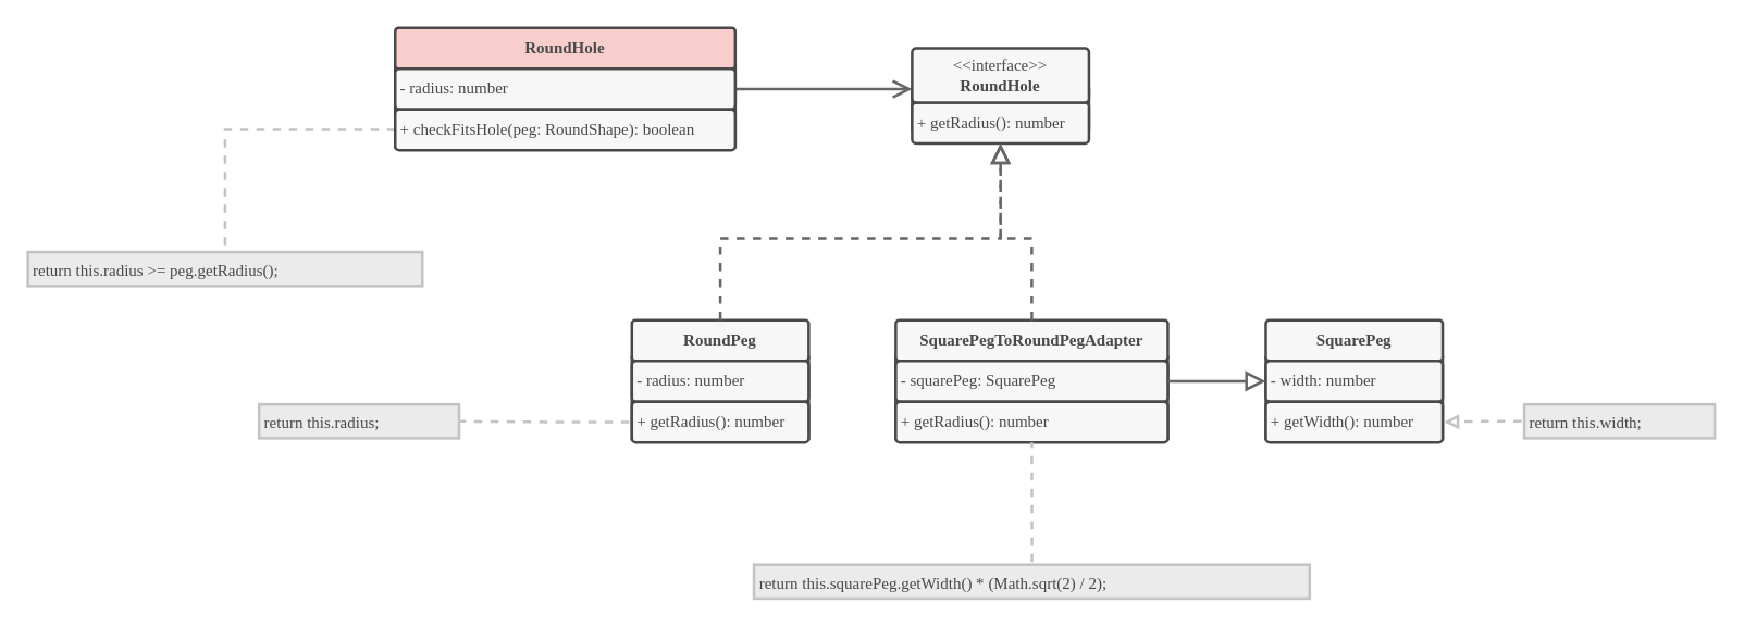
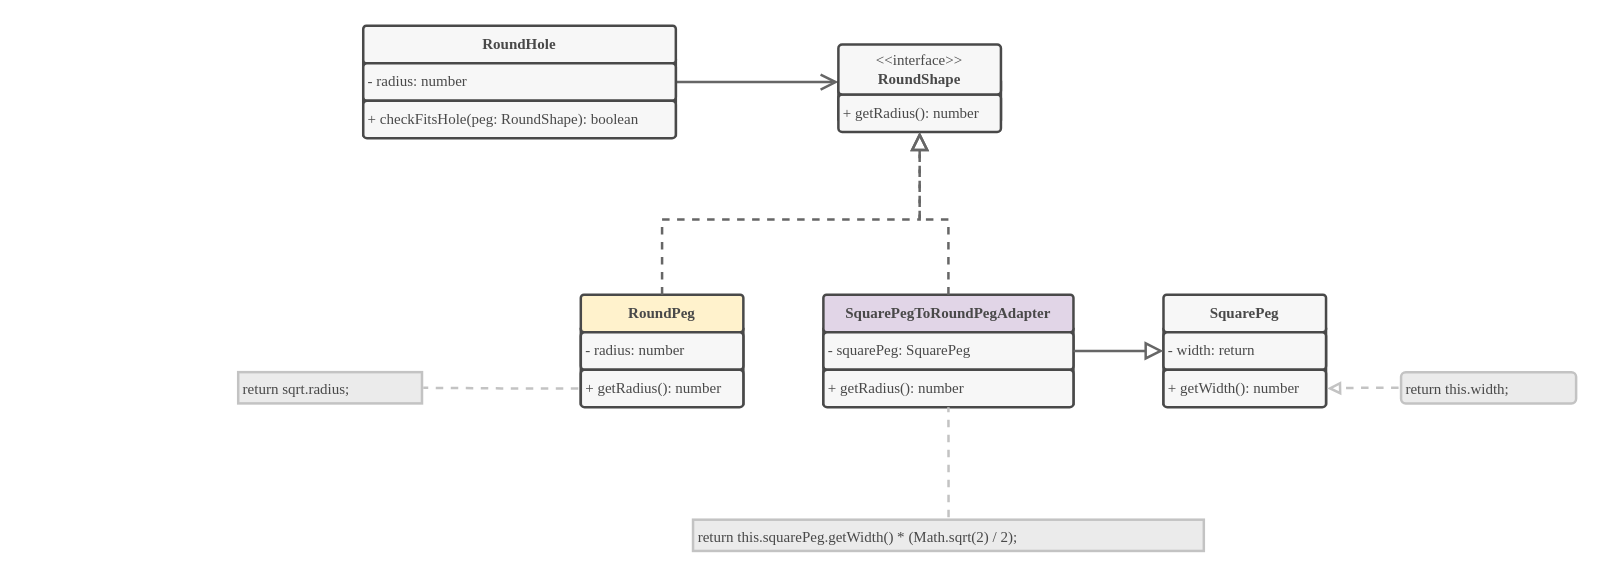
  <mxCell id="0" />
  <mxCell id="1" parent="0" />
  <mxCell id="2" style="edgeStyle=orthogonalEdgeStyle;html=1;fontFamily=Helvetica;fontSource=https%3A%2F%2Ffonts.googleapis.com%2Fcss%3Ffamily%3DFira%2BCode%2BMedium;exitX=1;exitY=0.5;exitDx=0;exitDy=0;entryX=0;entryY=0.75;entryDx=0;entryDy=0;targetPerimeterSpacing=0;endArrow=open;rounded=0;strokeColor=#666666;endFill=0;strokeWidth=2;endSize=10;startSize=10;sourcePerimeterSpacing=9;" edge="1" parent="1" source="30" target="6"><mxGeometry relative="1" as="geometry"><mxPoint x="620" y="65" as="targetPoint" /></mxGeometry></mxCell>
  <mxCell id="3" value="" style="group" vertex="1" connectable="0" parent="1"><mxGeometry x="670" y="35" width="130" height="70" as="geometry" /></mxCell>
  <mxCell id="4" value="" style="whiteSpace=wrap;html=1;strokeColor=#494949;fillColor=#494949;container=0;strokeWidth=2;" vertex="1" parent="3"><mxGeometry y="29.934" width="130" height="30" as="geometry" /></mxCell>
  <mxCell id="5" value="&lt;font color=&quot;#494949&quot; data-font-src=&quot;https://fonts.googleapis.com/css?family=Nunito&quot; face=&quot;Nunito&quot;&gt;+ getRadius(): number&lt;br&gt;&lt;/font&gt;" style="rounded=1;whiteSpace=wrap;html=1;arcSize=6;fillColor=#F7F7F7;strokeColor=#494949;align=left;spacingLeft=2;container=0;strokeWidth=2;absoluteArcSize=1;" vertex="1" parent="3"><mxGeometry y="40" width="130" height="30" as="geometry" /></mxCell>
- <mxCell id="6" value="&lt;font face=&quot;Nunito&quot; color=&quot;#494949&quot;&gt;&amp;lt;&amp;lt;interface&amp;gt;&amp;gt;&lt;br&gt;&lt;b&gt;RoundHole&lt;/b&gt;&lt;br&gt;&lt;/font&gt;" style="rounded=1;whiteSpace=wrap;html=1;arcSize=6;fillColor=#F7F7F7;strokeColor=#494949;container=0;strokeWidth=2;absoluteArcSize=1;" vertex="1" parent="3"><mxGeometry width="130" height="40" as="geometry" /></mxCell>
+ <mxCell id="6" value="&lt;font face=&quot;Nunito&quot; color=&quot;#494949&quot;&gt;&amp;lt;&amp;lt;interface&amp;gt;&amp;gt;&lt;br&gt;&lt;b&gt;RoundShape&lt;/b&gt;&lt;br&gt;&lt;/font&gt;" style="rounded=1;whiteSpace=wrap;html=1;arcSize=6;fillColor=#F7F7F7;strokeColor=#494949;container=0;strokeWidth=2;absoluteArcSize=1;" vertex="1" parent="3"><mxGeometry width="130" height="40" as="geometry" /></mxCell>
  <mxCell id="7" value="" style="group" vertex="1" connectable="0" parent="1"><mxGeometry x="658" y="235" width="200" height="90" as="geometry" /></mxCell>
  <mxCell id="8" value="" style="whiteSpace=wrap;html=1;fillColor=#494949;strokeColor=#494949;container=0;strokeWidth=2;" vertex="1" parent="7"><mxGeometry y="27.5" width="200.0" height="60" as="geometry" /></mxCell>
- <mxCell id="9" value="&lt;b style=&quot;color: rgb(73, 73, 73); font-family: Nunito;&quot;&gt;SquarePegToRoundPegAdapter&lt;/b&gt;" style="rounded=1;whiteSpace=wrap;html=1;arcSize=5;fillColor=#F7F7F7;strokeColor=#494949;strokeWidth=2;container=0;absoluteArcSize=1;" vertex="1" parent="7"><mxGeometry width="200.0" height="30" as="geometry" /></mxCell>
+ <mxCell id="9" value="&lt;b style=&quot;color: rgb(73, 73, 73); font-family: Nunito;&quot;&gt;SquarePegToRoundPegAdapter&lt;/b&gt;" style="rounded=1;whiteSpace=wrap;html=1;arcSize=5;fillColor=#e1d5e7;strokeColor=#494949;strokeWidth=2;container=0;absoluteArcSize=1;" vertex="1" parent="7"><mxGeometry width="200.0" height="30" as="geometry" /></mxCell>
  <mxCell id="10" value="&lt;font face=&quot;Nunito&quot;&gt;- squarePeg: SquarePeg&lt;br&gt;&lt;/font&gt;" style="rounded=1;whiteSpace=wrap;html=1;arcSize=6;fillColor=#F7F7F7;strokeColor=#494949;align=left;perimeterSpacing=0;spacingLeft=2;fontColor=#494949;strokeWidth=2;container=0;absoluteArcSize=1;" vertex="1" parent="7"><mxGeometry y="30" width="200.0" height="30" as="geometry" /></mxCell>
  <mxCell id="11" value="&lt;font data-font-src=&quot;https://fonts.googleapis.com/css?family=Nunito&quot;&gt;&lt;font data-font-src=&quot;https://fonts.googleapis.com/css?family=Nunito&quot; face=&quot;Nunito&quot;&gt;+ getRadius(): number&lt;/font&gt;&lt;br&gt;&lt;/font&gt;" style="rounded=1;whiteSpace=wrap;html=1;arcSize=6;fillColor=#F7F7F7;strokeColor=#494949;align=left;spacingLeft=2;fontColor=#494949;strokeWidth=2;container=0;absoluteArcSize=1;" vertex="1" parent="7"><mxGeometry y="60" width="200.0" height="30" as="geometry" /></mxCell>
  <mxCell id="12" value="" style="group" vertex="1" connectable="0" parent="1"><mxGeometry x="464" y="235" width="130" height="90" as="geometry" /></mxCell>
  <mxCell id="13" value="" style="whiteSpace=wrap;html=1;fillColor=#494949;strokeColor=#494949;container=0;strokeWidth=2;" vertex="1" parent="12"><mxGeometry y="27.5" width="130.0" height="60" as="geometry" /></mxCell>
- <mxCell id="14" value="&lt;b style=&quot;color: rgb(73, 73, 73); font-family: Nunito;&quot;&gt;RoundPeg&lt;/b&gt;" style="rounded=1;whiteSpace=wrap;html=1;arcSize=5;fillColor=#F7F7F7;strokeColor=#494949;strokeWidth=2;container=0;absoluteArcSize=1;" vertex="1" parent="12"><mxGeometry width="130.0" height="30" as="geometry" /></mxCell>
+ <mxCell id="14" value="&lt;b style=&quot;color: rgb(73, 73, 73); font-family: Nunito;&quot;&gt;RoundPeg&lt;/b&gt;" style="rounded=1;whiteSpace=wrap;html=1;arcSize=5;fillColor=#fff2cc;strokeColor=#494949;strokeWidth=2;container=0;absoluteArcSize=1;" vertex="1" parent="12"><mxGeometry width="130.0" height="30" as="geometry" /></mxCell>
  <mxCell id="15" value="&lt;span style=&quot;font-family: Nunito;&quot;&gt;- radius: number&lt;/span&gt;&lt;font face=&quot;Nunito&quot;&gt;&lt;br&gt;&lt;/font&gt;" style="rounded=1;whiteSpace=wrap;html=1;arcSize=6;fillColor=#F7F7F7;strokeColor=#494949;align=left;perimeterSpacing=0;spacingLeft=2;fontColor=#494949;strokeWidth=2;container=0;absoluteArcSize=1;" vertex="1" parent="12"><mxGeometry y="30" width="130.0" height="30" as="geometry" /></mxCell>
  <mxCell id="16" value="&lt;font data-font-src=&quot;https://fonts.googleapis.com/css?family=Nunito&quot;&gt;&lt;font data-font-src=&quot;https://fonts.googleapis.com/css?family=Nunito&quot; face=&quot;Nunito&quot;&gt;+ getRadius(): number&lt;/font&gt;&lt;br&gt;&lt;/font&gt;" style="rounded=1;whiteSpace=wrap;html=1;arcSize=6;fillColor=#F7F7F7;strokeColor=#494949;align=left;spacingLeft=2;fontColor=#494949;strokeWidth=2;container=0;absoluteArcSize=1;" vertex="1" parent="12"><mxGeometry y="60" width="130.0" height="30" as="geometry" /></mxCell>
  <mxCell id="17" style="edgeStyle=orthogonalEdgeStyle;html=1;entryX=0.5;entryY=1;entryDx=0;entryDy=0;fontFamily=Helvetica;fontSource=https%3A%2F%2Ffonts.googleapis.com%2Fcss%3Ffamily%3DNunito;targetPerimeterSpacing=0;endArrow=block;rounded=0;strokeColor=#666666;dashed=1;endFill=0;strokeWidth=2;endSize=10;startSize=10;" edge="1" parent="1" source="9" target="5"><mxGeometry relative="1" as="geometry"><Array as="points"><mxPoint x="758" y="175" /><mxPoint x="735" y="175" /></Array></mxGeometry></mxCell>
  <mxCell id="18" style="edgeStyle=orthogonalEdgeStyle;html=1;entryX=0.5;entryY=1;entryDx=0;entryDy=0;fontFamily=Helvetica;fontSource=https%3A%2F%2Ffonts.googleapis.com%2Fcss%3Ffamily%3DNunito;targetPerimeterSpacing=0;endArrow=block;rounded=0;strokeColor=#666666;dashed=1;endFill=0;strokeWidth=2;endSize=10;startSize=10;" edge="1" parent="1" source="14" target="5"><mxGeometry relative="1" as="geometry"><Array as="points"><mxPoint x="529" y="175" /><mxPoint x="735" y="175" /></Array></mxGeometry></mxCell>
  <mxCell id="19" value="" style="group" vertex="1" connectable="0" parent="1"><mxGeometry x="930" y="235" width="130" height="90" as="geometry" /></mxCell>
  <mxCell id="20" value="" style="whiteSpace=wrap;html=1;fillColor=#494949;strokeColor=#494949;container=0;strokeWidth=2;" vertex="1" parent="19"><mxGeometry y="27.5" width="130.0" height="60" as="geometry" /></mxCell>
  <mxCell id="21" value="&lt;b style=&quot;color: rgb(73, 73, 73); font-family: Nunito;&quot;&gt;SquarePeg&lt;/b&gt;" style="rounded=1;whiteSpace=wrap;html=1;arcSize=5;fillColor=#F7F7F7;strokeColor=#494949;strokeWidth=2;container=0;absoluteArcSize=1;" vertex="1" parent="19"><mxGeometry width="130.0" height="30" as="geometry" /></mxCell>
- <mxCell id="22" value="&lt;span style=&quot;font-family: Nunito;&quot;&gt;- width: number&lt;/span&gt;&lt;font face=&quot;Nunito&quot;&gt;&lt;br&gt;&lt;/font&gt;" style="rounded=1;whiteSpace=wrap;html=1;arcSize=6;fillColor=#F7F7F7;strokeColor=#494949;align=left;perimeterSpacing=0;spacingLeft=2;fontColor=#494949;strokeWidth=2;container=0;absoluteArcSize=1;" vertex="1" parent="19"><mxGeometry y="30" width="130.0" height="30" as="geometry" /></mxCell>
+ <mxCell id="22" value="&lt;span style=&quot;font-family: Nunito;&quot;&gt;- width: return&lt;/span&gt;&lt;font face=&quot;Nunito&quot;&gt;&lt;br&gt;&lt;/font&gt;" style="rounded=1;whiteSpace=wrap;html=1;arcSize=6;fillColor=#F7F7F7;strokeColor=#494949;align=left;perimeterSpacing=0;spacingLeft=2;fontColor=#494949;strokeWidth=2;container=0;absoluteArcSize=1;" vertex="1" parent="19"><mxGeometry y="30" width="130.0" height="30" as="geometry" /></mxCell>
  <mxCell id="23" value="&lt;font data-font-src=&quot;https://fonts.googleapis.com/css?family=Nunito&quot;&gt;&lt;font data-font-src=&quot;https://fonts.googleapis.com/css?family=Nunito&quot; face=&quot;Nunito&quot;&gt;+ getWidth(): number&lt;/font&gt;&lt;br&gt;&lt;/font&gt;" style="rounded=1;whiteSpace=wrap;html=1;arcSize=6;fillColor=#F7F7F7;strokeColor=#494949;align=left;spacingLeft=2;fontColor=#494949;strokeWidth=2;container=0;absoluteArcSize=1;" vertex="1" parent="19"><mxGeometry y="60" width="130.0" height="30" as="geometry" /></mxCell>
  <mxCell id="24" style="edgeStyle=orthogonalEdgeStyle;html=1;fontFamily=Helvetica;fontSource=https%3A%2F%2Ffonts.googleapis.com%2Fcss%3Ffamily%3DFira%2BCode%2BMedium;targetPerimeterSpacing=0;endArrow=block;rounded=0;strokeColor=#666666;endFill=0;strokeWidth=2;endSize=10;startSize=10;sourcePerimeterSpacing=0;entryX=0;entryY=0.5;entryDx=0;entryDy=0;" edge="1" parent="1" source="10" target="22"><mxGeometry relative="1" as="geometry"><Array as="points"><mxPoint x="910" y="280" /><mxPoint x="910" y="280" /></Array></mxGeometry></mxCell>
- <mxCell id="25" value="&lt;div style=&quot;line-height: 26px;&quot;&gt;&lt;div style=&quot;line-height: 26px;&quot;&gt;&lt;font data-font-src=&quot;https://fonts.googleapis.com/css?family=Fira+Code+Medium&quot; face=&quot;Fira Code Medium&quot;&gt;return this.radius &amp;gt;= peg.getRadius();&lt;/font&gt;&lt;/div&gt;&lt;/div&gt;" style="rounded=0;whiteSpace=wrap;html=1;fontColor=#494949;strokeColor=#C3C3C3;fillColor=#EBEBEB;align=left;verticalAlign=middle;spacingLeft=2;spacingRight=1;strokeWidth=2;" vertex="1" parent="1"><mxGeometry x="20" y="185" width="290" height="25" as="geometry" /></mxCell>
- <mxCell id="26" style="edgeStyle=orthogonalEdgeStyle;html=1;exitX=0;exitY=0.5;exitDx=0;exitDy=0;fontFamily=Helvetica;fontSource=https%3A%2F%2Ffonts.googleapis.com%2Fcss%3Ffamily%3DFira%2BCode%2BMedium;sourcePerimeterSpacing=2;targetPerimeterSpacing=1;endArrow=none;rounded=0;strokeColor=#C3C3C3;endFill=0;dashed=1;strokeWidth=2;" edge="1" parent="1" target="25" source="31"><mxGeometry relative="1" as="geometry"><Array as="points"><mxPoint x="165" y="95" /></Array><mxPoint x="170" y="99" as="sourcePoint" /></mxGeometry></mxCell>
  <mxCell id="27" value="" style="group" vertex="1" connectable="0" parent="1"><mxGeometry x="290" y="20" width="250" height="90" as="geometry" /></mxCell>
  <mxCell id="28" value="" style="whiteSpace=wrap;html=1;fillColor=#494949;strokeColor=#494949;container=0;strokeWidth=2;" vertex="1" parent="27"><mxGeometry y="27.5" width="250.0" height="60" as="geometry" /></mxCell>
- <mxCell id="29" value="&lt;b style=&quot;color: rgb(73, 73, 73); font-family: Nunito;&quot;&gt;RoundHole&lt;/b&gt;" style="rounded=1;whiteSpace=wrap;html=1;arcSize=5;fillColor=#f8cecc;strokeColor=#494949;strokeWidth=2;container=0;absoluteArcSize=1;" vertex="1" parent="27"><mxGeometry width="250" height="30" as="geometry" /></mxCell>
+ <mxCell id="29" value="&lt;b style=&quot;color: rgb(73, 73, 73); font-family: Nunito;&quot;&gt;RoundHole&lt;/b&gt;" style="rounded=1;whiteSpace=wrap;html=1;arcSize=5;fillColor=#F7F7F7;strokeColor=#494949;strokeWidth=2;container=0;absoluteArcSize=1;" vertex="1" parent="27"><mxGeometry width="250" height="30" as="geometry" /></mxCell>
  <mxCell id="30" value="&lt;font face=&quot;Nunito&quot;&gt;- radius: number&lt;br&gt;&lt;/font&gt;" style="rounded=1;whiteSpace=wrap;html=1;arcSize=6;fillColor=#F7F7F7;strokeColor=#494949;align=left;perimeterSpacing=0;spacingLeft=2;fontColor=#494949;strokeWidth=2;container=0;absoluteArcSize=1;" vertex="1" parent="27"><mxGeometry y="30" width="250" height="30" as="geometry" /></mxCell>
  <mxCell id="31" value="&lt;font data-font-src=&quot;https://fonts.googleapis.com/css?family=Nunito&quot;&gt;&lt;font data-font-src=&quot;https://fonts.googleapis.com/css?family=Nunito&quot; face=&quot;Nunito&quot;&gt;+ checkFitsHole(peg: RoundShape): boolean&lt;/font&gt;&lt;br&gt;&lt;/font&gt;" style="rounded=1;whiteSpace=wrap;html=1;arcSize=6;fillColor=#F7F7F7;strokeColor=#494949;align=left;spacingLeft=2;fontColor=#494949;strokeWidth=2;container=0;absoluteArcSize=1;" vertex="1" parent="27"><mxGeometry y="60" width="250.0" height="30" as="geometry" /></mxCell>
- <mxCell id="32" value="&lt;div style=&quot;line-height: 26px;&quot;&gt;&lt;div style=&quot;line-height: 26px;&quot;&gt;&lt;font data-font-src=&quot;https://fonts.googleapis.com/css?family=Fira+Code+Medium&quot; face=&quot;Fira Code Medium&quot;&gt;return this.radius;&lt;/font&gt;&lt;/div&gt;&lt;/div&gt;" style="rounded=0;whiteSpace=wrap;html=1;fontColor=#494949;strokeColor=#C3C3C3;fillColor=#EBEBEB;align=left;verticalAlign=middle;spacingLeft=2;spacingRight=1;strokeWidth=2;" vertex="1" parent="1"><mxGeometry x="190" y="297" width="147" height="25" as="geometry" /></mxCell>
+ <mxCell id="32" value="&lt;div style=&quot;line-height: 26px;&quot;&gt;&lt;div style=&quot;line-height: 26px;&quot;&gt;&lt;font data-font-src=&quot;https://fonts.googleapis.com/css?family=Fira+Code+Medium&quot; face=&quot;Fira Code Medium&quot;&gt;return sqrt.radius;&lt;/font&gt;&lt;/div&gt;&lt;/div&gt;" style="rounded=0;whiteSpace=wrap;html=1;fontColor=#494949;strokeColor=#C3C3C3;fillColor=#EBEBEB;align=left;verticalAlign=middle;spacingLeft=2;spacingRight=1;strokeWidth=2;" vertex="1" parent="1"><mxGeometry x="190" y="297" width="147" height="25" as="geometry" /></mxCell>
  <mxCell id="33" style="edgeStyle=orthogonalEdgeStyle;html=1;fontFamily=Helvetica;fontSource=https%3A%2F%2Ffonts.googleapis.com%2Fcss%3Ffamily%3DFira%2BCode%2BMedium;sourcePerimeterSpacing=2;targetPerimeterSpacing=1;endArrow=none;rounded=0;strokeColor=#C3C3C3;endFill=0;dashed=1;strokeWidth=2;" edge="1" parent="1" source="16" target="32"><mxGeometry relative="1" as="geometry" /></mxCell>
  <mxCell id="34" style="edgeStyle=orthogonalEdgeStyle;html=1;entryX=0.5;entryY=1;entryDx=0;entryDy=0;fontFamily=Helvetica;fontSource=https%3A%2F%2Ffonts.googleapis.com%2Fcss%3Ffamily%3DFira%2BCode%2BMedium;sourcePerimeterSpacing=2;targetPerimeterSpacing=1;endArrow=none;rounded=0;strokeColor=#C3C3C3;endFill=0;dashed=1;strokeWidth=2;" edge="1" parent="1" source="35" target="11"><mxGeometry relative="1" as="geometry" /></mxCell>
  <mxCell id="35" value="&lt;div style=&quot;line-height: 26px;&quot;&gt;&lt;div style=&quot;line-height: 26px;&quot;&gt;&lt;div style=&quot;line-height: 26px;&quot;&gt;&lt;font face=&quot;Fira Code Medium&quot; data-font-src=&quot;https://fonts.googleapis.com/css?family=Fira+Code+Medium&quot;&gt;return this.squarePeg.getWidth() * (Math.sqrt(2) / 2);&lt;/font&gt;&lt;/div&gt;&lt;/div&gt;&lt;/div&gt;" style="rounded=0;whiteSpace=wrap;html=1;fontColor=#494949;strokeColor=#C3C3C3;fillColor=#EBEBEB;align=left;verticalAlign=middle;spacingLeft=2;spacingRight=1;strokeWidth=2;" vertex="1" parent="1"><mxGeometry x="553.75" y="415" width="408.5" height="25" as="geometry" /></mxCell>
  <mxCell id="36" style="edgeStyle=orthogonalEdgeStyle;html=1;fontFamily=Helvetica;fontSource=https%3A%2F%2Ffonts.googleapis.com%2Fcss%3Ffamily%3DFira%2BCode%2BMedium;sourcePerimeterSpacing=2;targetPerimeterSpacing=1;endArrow=block;rounded=0;strokeColor=#C3C3C3;endFill=0;dashed=1;strokeWidth=2;" edge="1" parent="1" source="37" target="23"><mxGeometry relative="1" as="geometry" /></mxCell>
- <mxCell id="37" value="&lt;div style=&quot;line-height: 26px;&quot;&gt;&lt;div style=&quot;line-height: 26px;&quot;&gt;&lt;font data-font-src=&quot;https://fonts.googleapis.com/css?family=Fira+Code+Medium&quot; face=&quot;Fira Code Medium&quot;&gt;return this.width;&lt;/font&gt;&lt;/div&gt;&lt;/div&gt;" style="rounded=0;whiteSpace=wrap;html=1;fontColor=#494949;strokeColor=#C3C3C3;fillColor=#EBEBEB;align=left;verticalAlign=middle;spacingLeft=2;spacingRight=1;strokeWidth=2;" vertex="1" parent="1"><mxGeometry x="1120" y="297" width="140" height="25" as="geometry" /></mxCell>
+ <mxCell id="37" value="&lt;div style=&quot;line-height: 26px;&quot;&gt;&lt;div style=&quot;line-height: 26px;&quot;&gt;&lt;font data-font-src=&quot;https://fonts.googleapis.com/css?family=Fira+Code+Medium&quot; face=&quot;Fira Code Medium&quot;&gt;return this.width;&lt;/font&gt;&lt;/div&gt;&lt;/div&gt;" style="whiteSpace=wrap;html=1;fontColor=#494949;strokeColor=#C3C3C3;fillColor=#EBEBEB;align=left;verticalAlign=middle;spacingLeft=2;spacingRight=1;strokeWidth=2;rounded=1;" vertex="1" parent="1"><mxGeometry x="1120" y="297" width="140" height="25" as="geometry" /></mxCell>
